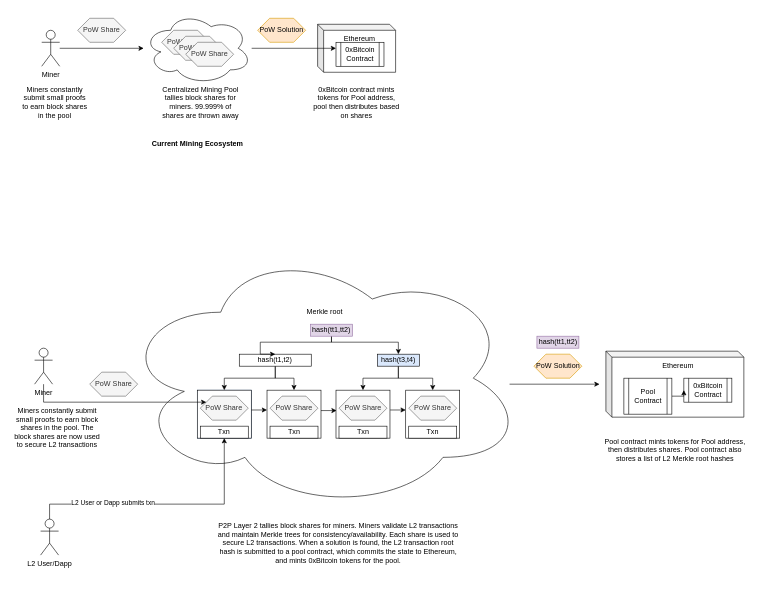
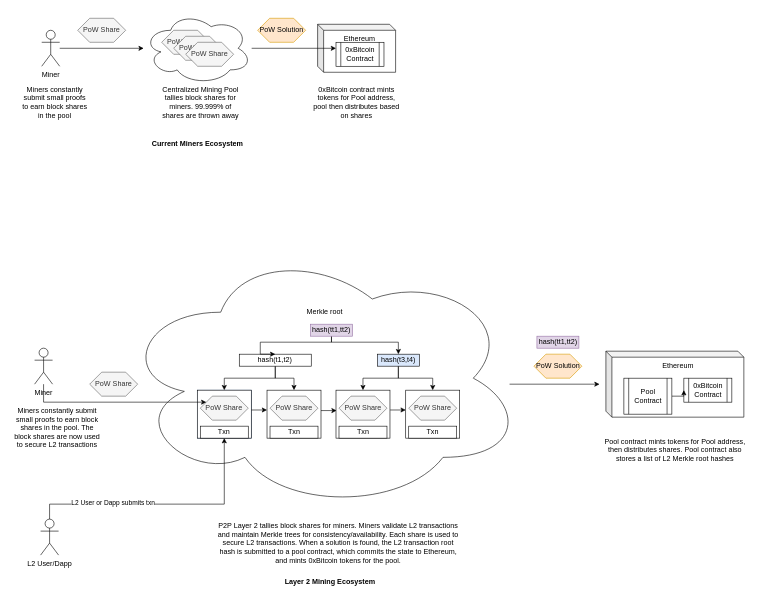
  <mxCell id="0" />
  <mxCell id="1" parent="0" />
  <mxCell id="2" value="" style="ellipse;shape=cloud;whiteSpace=wrap;html=1;verticalAlign=top;" vertex="1" parent="1"><mxGeometry x="199" y="410" width="673.75" height="440" as="geometry" /></mxCell>
  <mxCell id="3" value="" style="edgeStyle=orthogonalEdgeStyle;rounded=0;orthogonalLoop=1;jettySize=auto;html=1;" edge="1" parent="1" source="4" target="5"><mxGeometry relative="1" as="geometry" /></mxCell>
  <mxCell id="4" value="Miner" style="shape=umlActor;verticalLabelPosition=bottom;verticalAlign=top;html=1;outlineConnect=0;" vertex="1" parent="1"><mxGeometry x="69" y="50" width="30" height="60" as="geometry" /></mxCell>
  <mxCell id="5" value="" style="ellipse;shape=cloud;whiteSpace=wrap;html=1;verticalAlign=top;" vertex="1" parent="1"><mxGeometry x="239" y="20" width="180" height="120" as="geometry" /></mxCell>
  <mxCell id="6" value="PoW Share" style="shape=hexagon;perimeter=hexagonPerimeter2;whiteSpace=wrap;html=1;fixedSize=1;fillColor=#f5f5f5;strokeColor=#666666;fontColor=#333333;" vertex="1" parent="1"><mxGeometry x="269" y="50" width="80" height="40" as="geometry" /></mxCell>
  <mxCell id="7" value="PoW Share" style="shape=hexagon;perimeter=hexagonPerimeter2;whiteSpace=wrap;html=1;fixedSize=1;fillColor=#f5f5f5;strokeColor=#666666;fontColor=#333333;" vertex="1" parent="1"><mxGeometry x="289" y="60" width="80" height="40" as="geometry" /></mxCell>
  <mxCell id="8" value="PoW Share" style="shape=hexagon;perimeter=hexagonPerimeter2;whiteSpace=wrap;html=1;fixedSize=1;fillColor=#f5f5f5;strokeColor=#666666;fontColor=#333333;" vertex="1" parent="1"><mxGeometry x="129" y="30" width="80" height="40" as="geometry" /></mxCell>
  <mxCell id="9" value="PoW Share" style="shape=hexagon;perimeter=hexagonPerimeter2;whiteSpace=wrap;html=1;fixedSize=1;fillColor=#f5f5f5;strokeColor=#666666;fontColor=#333333;" vertex="1" parent="1"><mxGeometry x="309" y="70" width="80" height="40" as="geometry" /></mxCell>
  <mxCell id="10" value="Ethereum" style="shape=cube;whiteSpace=wrap;html=1;boundedLbl=1;backgroundOutline=1;darkOpacity=0.05;darkOpacity2=0.1;verticalAlign=top;size=10;" vertex="1" parent="1"><mxGeometry x="529" y="40" width="130" height="80" as="geometry" /></mxCell>
  <mxCell id="11" value="PoW Solution" style="shape=hexagon;perimeter=hexagonPerimeter2;whiteSpace=wrap;html=1;fixedSize=1;fillColor=#ffe6cc;strokeColor=#d79b00;" vertex="1" parent="1"><mxGeometry x="429" y="30" width="80" height="40" as="geometry" /></mxCell>
  <mxCell id="12" value="Centralized Mining Pool tallies block shares for miners. 99.999% of shares are thrown away" style="text;html=1;strokeColor=none;fillColor=none;align=center;verticalAlign=middle;whiteSpace=wrap;rounded=0;" vertex="1" parent="1"><mxGeometry x="269" y="160" width="130" height="20" as="geometry" /></mxCell>
  <mxCell id="13" value="0xBitcoin contract mints tokens for Pool address, pool then distributes based on shares" style="text;html=1;strokeColor=none;fillColor=none;align=center;verticalAlign=middle;whiteSpace=wrap;rounded=0;" vertex="1" parent="1"><mxGeometry x="519" y="140" width="150" height="60" as="geometry" /></mxCell>
  <mxCell id="14" value="Miners constantly submit small proofs to earn block shares in the pool" style="text;html=1;strokeColor=none;fillColor=none;align=center;verticalAlign=middle;whiteSpace=wrap;rounded=0;" vertex="1" parent="1"><mxGeometry x="31.5" y="155" width="117.5" height="30" as="geometry" /></mxCell>
- <mxCell id="15" value="Current Mining Ecosystem" style="text;html=1;strokeColor=none;fillColor=none;align=center;verticalAlign=middle;whiteSpace=wrap;rounded=0;fontStyle=1" vertex="1" parent="1"><mxGeometry x="239" y="230" width="180" height="20" as="geometry" /></mxCell>
+ <mxCell id="15" value="Current Miners Ecosystem" style="text;html=1;strokeColor=none;fillColor=none;align=center;verticalAlign=middle;whiteSpace=wrap;rounded=0;fontStyle=1" vertex="1" parent="1"><mxGeometry x="239" y="230" width="180" height="20" as="geometry" /></mxCell>
  <mxCell id="16" value="Miner" style="shape=umlActor;verticalLabelPosition=bottom;verticalAlign=top;html=1;outlineConnect=0;" vertex="1" parent="1"><mxGeometry x="57.13" y="580" width="30" height="60" as="geometry" /></mxCell>
  <mxCell id="17" value="" style="edgeStyle=orthogonalEdgeStyle;rounded=0;orthogonalLoop=1;jettySize=auto;html=1;" edge="1" parent="1"><mxGeometry relative="1" as="geometry"><mxPoint x="849" y="640" as="sourcePoint" /><mxPoint x="999" y="640" as="targetPoint" /></mxGeometry></mxCell>
  <mxCell id="18" value="PoW Share" style="shape=hexagon;perimeter=hexagonPerimeter2;whiteSpace=wrap;html=1;fixedSize=1;fillColor=#f5f5f5;strokeColor=#666666;fontColor=#333333;" vertex="1" parent="1"><mxGeometry x="149" y="620" width="80" height="40" as="geometry" /></mxCell>
  <mxCell id="19" value="PoW Solution" style="shape=hexagon;perimeter=hexagonPerimeter2;whiteSpace=wrap;html=1;fixedSize=1;fillColor=#ffe6cc;strokeColor=#d79b00;" vertex="1" parent="1"><mxGeometry x="889.62" y="590" width="80" height="40" as="geometry" /></mxCell>
  <mxCell id="20" value="P2P Layer 2 tallies block shares for miners. Miners validate L2 transactions and maintain Merkle trees for consistency/availability. Each share is used to secure L2 transactions. When a solution is found, the L2 transaction root hash is submitted to a pool contract, which commits the state to Ethereum, and mints 0xBitcoin tokens for the pool." style="text;html=1;strokeColor=none;fillColor=none;align=center;verticalAlign=middle;whiteSpace=wrap;rounded=0;" vertex="1" parent="1"><mxGeometry x="360.89" y="870" width="404.99" height="70" as="geometry" /></mxCell>
  <mxCell id="21" value="Pool contract mints tokens for Pool address, then distributes shares. Pool contract also stores a list of L2 Merkle root hashes" style="text;html=1;strokeColor=none;fillColor=none;align=center;verticalAlign=middle;whiteSpace=wrap;rounded=0;" vertex="1" parent="1"><mxGeometry x="999.62" y="720" width="250" height="60" as="geometry" /></mxCell>
  <mxCell id="22" value="Miners constantly submit small proofs to earn block shares in the pool. The block shares are now used to secure L2 transactions" style="text;html=1;strokeColor=none;fillColor=none;align=center;verticalAlign=middle;whiteSpace=wrap;rounded=0;" vertex="1" parent="1"><mxGeometry x="20.56" y="695" width="148.44" height="35" as="geometry" /></mxCell>
+ <mxCell id="23" value="Layer 2 Mining Ecosystem" style="text;html=1;strokeColor=none;fillColor=none;align=center;verticalAlign=middle;whiteSpace=wrap;rounded=0;fontStyle=1" vertex="1" parent="1"><mxGeometry x="459.63" y="960" width="180" height="20" as="geometry" /></mxCell>
  <mxCell id="24" value="" style="group;fillColor=#dae8fc;strokeColor=#6c8ebf;" vertex="1" connectable="0" parent="1"><mxGeometry x="328.38" y="650" width="90" height="80" as="geometry" /></mxCell>
  <mxCell id="25" value="" style="rounded=0;whiteSpace=wrap;html=1;" vertex="1" parent="24"><mxGeometry width="90" height="80" as="geometry" /></mxCell>
  <mxCell id="26" value="PoW Share" style="shape=hexagon;perimeter=hexagonPerimeter2;whiteSpace=wrap;html=1;fixedSize=1;fillColor=#f5f5f5;strokeColor=#666666;fontColor=#333333;" vertex="1" parent="24"><mxGeometry x="5" y="10" width="80" height="40" as="geometry" /></mxCell>
  <mxCell id="27" value="Txn" style="rounded=0;whiteSpace=wrap;html=1;" vertex="1" parent="24"><mxGeometry x="5" y="60" width="80" height="20" as="geometry" /></mxCell>
  <mxCell id="28" value="" style="group" vertex="1" connectable="0" parent="1"><mxGeometry x="444.63" y="650" width="90" height="80" as="geometry" /></mxCell>
  <mxCell id="29" value="" style="rounded=0;whiteSpace=wrap;html=1;" vertex="1" parent="28"><mxGeometry width="90" height="80" as="geometry" /></mxCell>
  <mxCell id="30" value="PoW Share" style="shape=hexagon;perimeter=hexagonPerimeter2;whiteSpace=wrap;html=1;fixedSize=1;fillColor=#f5f5f5;strokeColor=#666666;fontColor=#333333;" vertex="1" parent="28"><mxGeometry x="5" y="10" width="80" height="40" as="geometry" /></mxCell>
  <mxCell id="31" value="Txn" style="rounded=0;whiteSpace=wrap;html=1;" vertex="1" parent="28"><mxGeometry x="5" y="60" width="80" height="20" as="geometry" /></mxCell>
  <mxCell id="32" value="" style="endArrow=classic;html=1;exitX=1.003;exitY=0.413;exitDx=0;exitDy=0;exitPerimeter=0;entryX=0;entryY=0.413;entryDx=0;entryDy=0;entryPerimeter=0;" edge="1" parent="1" source="25" target="29"><mxGeometry width="50" height="50" relative="1" as="geometry"><mxPoint x="659.63" y="600" as="sourcePoint" /><mxPoint x="709.63" y="550" as="targetPoint" /></mxGeometry></mxCell>
  <mxCell id="33" value="" style="group" vertex="1" connectable="0" parent="1"><mxGeometry x="559.63" y="650" width="90" height="80" as="geometry" /></mxCell>
  <mxCell id="34" value="" style="rounded=0;whiteSpace=wrap;html=1;" vertex="1" parent="33"><mxGeometry width="90" height="80" as="geometry" /></mxCell>
  <mxCell id="35" value="PoW Share" style="shape=hexagon;perimeter=hexagonPerimeter2;whiteSpace=wrap;html=1;fixedSize=1;fillColor=#f5f5f5;strokeColor=#666666;fontColor=#333333;" vertex="1" parent="33"><mxGeometry x="5" y="10" width="80" height="40" as="geometry" /></mxCell>
  <mxCell id="36" value="Txn" style="rounded=0;whiteSpace=wrap;html=1;" vertex="1" parent="33"><mxGeometry x="5" y="60" width="80" height="20" as="geometry" /></mxCell>
  <mxCell id="37" value="" style="group" vertex="1" connectable="0" parent="1"><mxGeometry x="675.88" y="650" width="90" height="80" as="geometry" /></mxCell>
  <mxCell id="38" value="" style="rounded=0;whiteSpace=wrap;html=1;" vertex="1" parent="37"><mxGeometry width="90" height="80" as="geometry" /></mxCell>
  <mxCell id="39" value="PoW Share" style="shape=hexagon;perimeter=hexagonPerimeter2;whiteSpace=wrap;html=1;fixedSize=1;fillColor=#f5f5f5;strokeColor=#666666;fontColor=#333333;" vertex="1" parent="37"><mxGeometry x="5" y="10" width="80" height="40" as="geometry" /></mxCell>
  <mxCell id="40" value="Txn" style="rounded=0;whiteSpace=wrap;html=1;" vertex="1" parent="37"><mxGeometry x="5" y="60" width="80" height="20" as="geometry" /></mxCell>
  <mxCell id="41" value="" style="endArrow=classic;html=1;exitX=1.003;exitY=0.413;exitDx=0;exitDy=0;exitPerimeter=0;entryX=0;entryY=0.413;entryDx=0;entryDy=0;entryPerimeter=0;" edge="1" parent="1" source="34" target="38"><mxGeometry width="50" height="50" relative="1" as="geometry"><mxPoint x="890.88" y="600" as="sourcePoint" /><mxPoint x="940.88" y="550" as="targetPoint" /></mxGeometry></mxCell>
  <mxCell id="42" value="" style="endArrow=classic;html=1;exitX=1.003;exitY=0.413;exitDx=0;exitDy=0;exitPerimeter=0;entryX=0;entryY=0.413;entryDx=0;entryDy=0;entryPerimeter=0;" edge="1" parent="1"><mxGeometry width="50" height="50" relative="1" as="geometry"><mxPoint x="534.63" y="684" as="sourcePoint" /><mxPoint x="560.61" y="684" as="targetPoint" /></mxGeometry></mxCell>
  <mxCell id="43" style="edgeStyle=orthogonalEdgeStyle;rounded=0;orthogonalLoop=1;jettySize=auto;html=1;entryX=0.5;entryY=0;entryDx=0;entryDy=0;" edge="1" parent="1" source="45" target="25"><mxGeometry relative="1" as="geometry" /></mxCell>
  <mxCell id="44" style="edgeStyle=orthogonalEdgeStyle;rounded=0;orthogonalLoop=1;jettySize=auto;html=1;exitX=0.5;exitY=1;exitDx=0;exitDy=0;entryX=0.5;entryY=0;entryDx=0;entryDy=0;" edge="1" parent="1" source="45" target="29"><mxGeometry relative="1" as="geometry" /></mxCell>
  <mxCell id="45" value="hash(t1,t2)" style="rounded=0;whiteSpace=wrap;html=1;" vertex="1" parent="1"><mxGeometry x="398.38" y="590" width="120" height="20" as="geometry" /></mxCell>
  <mxCell id="46" style="edgeStyle=orthogonalEdgeStyle;rounded=0;orthogonalLoop=1;jettySize=auto;html=1;entryX=0.5;entryY=0;entryDx=0;entryDy=0;" edge="1" parent="1" source="48" target="34"><mxGeometry relative="1" as="geometry" /></mxCell>
  <mxCell id="47" style="edgeStyle=orthogonalEdgeStyle;rounded=0;orthogonalLoop=1;jettySize=auto;html=1;entryX=0.5;entryY=0;entryDx=0;entryDy=0;" edge="1" parent="1" source="48" target="38"><mxGeometry relative="1" as="geometry" /></mxCell>
  <mxCell id="48" value="hash(t3,t4)" style="rounded=0;whiteSpace=wrap;html=1;fillColor=#dae8fc;" vertex="1" parent="1"><mxGeometry x="628.63" y="590" width="70" height="20" as="geometry" /></mxCell>
  <mxCell id="49" style="edgeStyle=orthogonalEdgeStyle;rounded=0;orthogonalLoop=1;jettySize=auto;html=1;entryX=0.5;entryY=0;entryDx=0;entryDy=0;" edge="1" parent="1" source="51" target="45"><mxGeometry relative="1" as="geometry"><Array as="points"><mxPoint x="552.38" y="570" /><mxPoint x="433.38" y="570" /></Array></mxGeometry></mxCell>
  <mxCell id="50" style="edgeStyle=orthogonalEdgeStyle;rounded=0;orthogonalLoop=1;jettySize=auto;html=1;entryX=0.5;entryY=0;entryDx=0;entryDy=0;" edge="1" parent="1" source="51" target="48"><mxGeometry relative="1" as="geometry"><Array as="points"><mxPoint x="552.38" y="570" /><mxPoint x="663.38" y="570" /></Array></mxGeometry></mxCell>
  <mxCell id="51" value="hash(tt1,tt2)" style="rounded=0;whiteSpace=wrap;html=1;fillColor=#e1d5e7;strokeColor=#9673a6;" vertex="1" parent="1"><mxGeometry x="517.13" y="540" width="70" height="20" as="geometry" /></mxCell>
  <mxCell id="52" value="Merkle root" style="text;html=1;strokeColor=none;fillColor=none;align=center;verticalAlign=middle;whiteSpace=wrap;rounded=0;" vertex="1" parent="1"><mxGeometry x="508.38" y="510" width="66.25" height="20" as="geometry" /></mxCell>
  <mxCell id="53" value="0xBitcoin Contract" style="shape=process;whiteSpace=wrap;html=1;backgroundOutline=1;" vertex="1" parent="1"><mxGeometry x="559.63" y="70" width="80" height="40" as="geometry" /></mxCell>
  <mxCell id="54" value="" style="edgeStyle=orthogonalEdgeStyle;rounded=0;orthogonalLoop=1;jettySize=auto;html=1;entryX=0;entryY=0.25;entryDx=0;entryDy=0;" edge="1" parent="1" source="5" target="53"><mxGeometry relative="1" as="geometry" /></mxCell>
  <mxCell id="55" value="Ethereum" style="shape=cube;whiteSpace=wrap;html=1;boundedLbl=1;backgroundOutline=1;darkOpacity=0.05;darkOpacity2=0.1;verticalAlign=top;size=10;" vertex="1" parent="1"><mxGeometry x="1009.62" y="585" width="230" height="110" as="geometry" /></mxCell>
  <mxCell id="56" value="0xBitcoin Contract" style="shape=process;whiteSpace=wrap;html=1;backgroundOutline=1;" vertex="1" parent="1"><mxGeometry x="1139.62" y="630" width="80" height="40" as="geometry" /></mxCell>
  <mxCell id="57" style="edgeStyle=orthogonalEdgeStyle;rounded=0;orthogonalLoop=1;jettySize=auto;html=1;exitX=1;exitY=0.5;exitDx=0;exitDy=0;entryX=0;entryY=0.5;entryDx=0;entryDy=0;" edge="1" parent="1" source="58" target="56"><mxGeometry relative="1" as="geometry" /></mxCell>
  <mxCell id="58" value="Pool Contract" style="shape=process;whiteSpace=wrap;html=1;backgroundOutline=1;" vertex="1" parent="1"><mxGeometry x="1039.62" y="630" width="80" height="60" as="geometry" /></mxCell>
  <mxCell id="59" value="hash(tt1,tt2)" style="rounded=0;whiteSpace=wrap;html=1;fillColor=#e1d5e7;strokeColor=#9673a6;" vertex="1" parent="1"><mxGeometry x="894.62" y="560" width="70" height="20" as="geometry" /></mxCell>
  <mxCell id="60" style="edgeStyle=orthogonalEdgeStyle;rounded=0;orthogonalLoop=1;jettySize=auto;html=1;entryX=0.5;entryY=1;entryDx=0;entryDy=0;" edge="1" parent="1" source="62" target="27"><mxGeometry relative="1" as="geometry"><Array as="points"><mxPoint x="373" y="840" /></Array></mxGeometry></mxCell>
  <mxCell id="61" value="L2 User or Dapp submits txn" style="edgeLabel;html=1;align=center;verticalAlign=middle;resizable=0;points=[];" vertex="1" connectable="0" parent="60"><mxGeometry x="-0.39" y="3" relative="1" as="geometry"><mxPoint as="offset" /></mxGeometry></mxCell>
  <mxCell id="62" value="L2 User/Dapp" style="shape=umlActor;verticalLabelPosition=bottom;verticalAlign=top;html=1;outlineConnect=0;" vertex="1" parent="1"><mxGeometry x="67.13" y="865" width="30" height="60" as="geometry" /></mxCell>
  <mxCell id="63" style="edgeStyle=orthogonalEdgeStyle;rounded=0;orthogonalLoop=1;jettySize=auto;html=1;" edge="1" parent="1" source="16" target="26"><mxGeometry relative="1" as="geometry"><Array as="points"><mxPoint x="72" y="670" /></Array></mxGeometry></mxCell>
